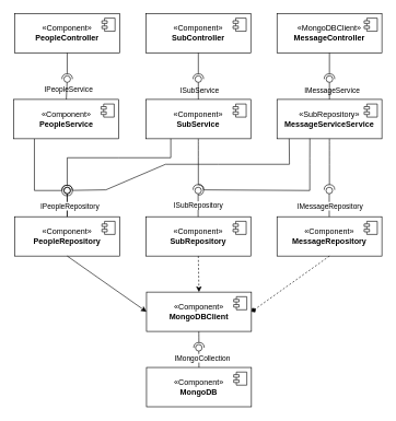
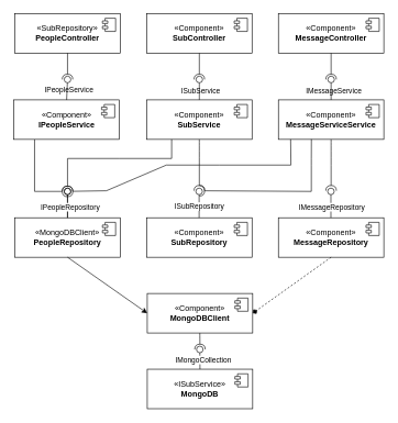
  <mxCell id="0" />
  <mxCell id="1" parent="0" />
- <mxCell id="2" value="«Component»&lt;br&gt;&lt;b&gt;PeopleController&lt;/b&gt;" style="html=1;dropTarget=0;whiteSpace=wrap;" vertex="1" parent="1"><mxGeometry x="22" y="20" width="160" height="60" as="geometry" /></mxCell>
+ <mxCell id="2" value="«SubRepository»&lt;br&gt;&lt;b&gt;PeopleController&lt;/b&gt;" style="html=1;dropTarget=0;whiteSpace=wrap;" vertex="1" parent="1"><mxGeometry x="22" y="20" width="160" height="60" as="geometry" /></mxCell>
  <mxCell id="3" value="" style="shape=module;jettyWidth=8;jettyHeight=4;" vertex="1" parent="2"><mxGeometry x="1" width="20" height="20" relative="1" as="geometry"><mxPoint x="-27" y="7" as="offset" /></mxGeometry></mxCell>
- <mxCell id="4" value="«Component»&lt;br&gt;&lt;b&gt;PeopleService&lt;/b&gt;" style="html=1;dropTarget=0;whiteSpace=wrap;" vertex="1" parent="1"><mxGeometry x="20.63" y="151" width="160" height="60" as="geometry" /></mxCell>
+ <mxCell id="4" value="«Component»&lt;br&gt;&lt;b&gt;IPeopleService&lt;/b&gt;" style="html=1;dropTarget=0;whiteSpace=wrap;" vertex="1" parent="1"><mxGeometry x="20.63" y="151" width="160" height="60" as="geometry" /></mxCell>
  <mxCell id="5" value="" style="shape=module;jettyWidth=8;jettyHeight=4;" vertex="1" parent="4"><mxGeometry x="1" width="20" height="20" relative="1" as="geometry"><mxPoint x="-27" y="7" as="offset" /></mxGeometry></mxCell>
  <mxCell id="6" value="" style="rounded=0;orthogonalLoop=1;jettySize=auto;html=1;endArrow=halfCircle;endFill=0;endSize=6;strokeWidth=1;sketch=0;exitX=0.5;exitY=1;exitDx=0;exitDy=0;" edge="1" parent="1" source="2"><mxGeometry relative="1" as="geometry"><mxPoint x="112" y="115" as="sourcePoint" /><mxPoint x="102" y="120" as="targetPoint" /></mxGeometry></mxCell>
  <mxCell id="7" value="IPeopleService" style="edgeLabel;html=1;align=center;verticalAlign=middle;resizable=0;points=[];" vertex="1" connectable="0" parent="6"><mxGeometry x="0.167" relative="1" as="geometry"><mxPoint x="1" y="32" as="offset" /></mxGeometry></mxCell>
  <mxCell id="8" value="" style="rounded=0;orthogonalLoop=1;jettySize=auto;html=1;endArrow=oval;endFill=0;sketch=0;sourcePerimeterSpacing=0;targetPerimeterSpacing=0;endSize=10;exitX=0.5;exitY=0;exitDx=0;exitDy=0;" edge="1" parent="1" source="4"><mxGeometry relative="1" as="geometry"><mxPoint x="72" y="115" as="sourcePoint" /><mxPoint x="102" y="120" as="targetPoint" /></mxGeometry></mxCell>
  <mxCell id="9" value="" style="ellipse;whiteSpace=wrap;html=1;align=center;aspect=fixed;fillColor=none;strokeColor=none;resizable=0;perimeter=centerPerimeter;rotatable=0;allowArrows=0;points=[];outlineConnect=1;" vertex="1" parent="1"><mxGeometry x="87" y="110" width="10" height="10" as="geometry" /></mxCell>
  <mxCell id="10" value="«Component»&lt;br&gt;&lt;b&gt;SubController&lt;/b&gt;" style="html=1;dropTarget=0;whiteSpace=wrap;" vertex="1" parent="1"><mxGeometry x="222" y="20" width="160" height="60" as="geometry" /></mxCell>
  <mxCell id="11" value="" style="shape=module;jettyWidth=8;jettyHeight=4;" vertex="1" parent="10"><mxGeometry x="1" width="20" height="20" relative="1" as="geometry"><mxPoint x="-27" y="7" as="offset" /></mxGeometry></mxCell>
  <mxCell id="12" value="«Component»&lt;br&gt;&lt;b&gt;SubService&lt;/b&gt;" style="html=1;dropTarget=0;whiteSpace=wrap;" vertex="1" parent="1"><mxGeometry x="222" y="151" width="160" height="60" as="geometry" /></mxCell>
  <mxCell id="13" value="" style="shape=module;jettyWidth=8;jettyHeight=4;" vertex="1" parent="12"><mxGeometry x="1" width="20" height="20" relative="1" as="geometry"><mxPoint x="-27" y="7" as="offset" /></mxGeometry></mxCell>
  <mxCell id="14" value="" style="rounded=0;orthogonalLoop=1;jettySize=auto;html=1;endArrow=halfCircle;endFill=0;endSize=6;strokeWidth=1;sketch=0;exitX=0.5;exitY=1;exitDx=0;exitDy=0;" edge="1" parent="1" source="10"><mxGeometry relative="1" as="geometry"><mxPoint x="312" y="115" as="sourcePoint" /><mxPoint x="302" y="120" as="targetPoint" /></mxGeometry></mxCell>
  <mxCell id="15" value="ISubService" style="edgeLabel;html=1;align=center;verticalAlign=middle;resizable=0;points=[];" vertex="1" connectable="0" parent="14"><mxGeometry x="0.167" relative="1" as="geometry"><mxPoint x="1" y="34" as="offset" /></mxGeometry></mxCell>
  <mxCell id="16" value="" style="rounded=0;orthogonalLoop=1;jettySize=auto;html=1;endArrow=oval;endFill=0;sketch=0;sourcePerimeterSpacing=0;targetPerimeterSpacing=0;endSize=10;exitX=0.5;exitY=0;exitDx=0;exitDy=0;" edge="1" parent="1" source="12"><mxGeometry relative="1" as="geometry"><mxPoint x="272" y="115" as="sourcePoint" /><mxPoint x="302" y="120" as="targetPoint" /></mxGeometry></mxCell>
  <mxCell id="17" value="" style="ellipse;whiteSpace=wrap;html=1;align=center;aspect=fixed;fillColor=none;strokeColor=none;resizable=0;perimeter=centerPerimeter;rotatable=0;allowArrows=0;points=[];outlineConnect=1;" vertex="1" parent="1"><mxGeometry x="287" y="110" width="10" height="10" as="geometry" /></mxCell>
- <mxCell id="18" value="«MongoDBClient»&lt;br&gt;&lt;b&gt;MessageController&lt;/b&gt;" style="html=1;dropTarget=0;whiteSpace=wrap;" vertex="1" parent="1"><mxGeometry x="422" y="20" width="160" height="60" as="geometry" /></mxCell>
+ <mxCell id="18" value="«Component»&lt;br&gt;&lt;b&gt;MessageController&lt;/b&gt;" style="html=1;dropTarget=0;whiteSpace=wrap;" vertex="1" parent="1"><mxGeometry x="422" y="20" width="160" height="60" as="geometry" /></mxCell>
  <mxCell id="19" value="" style="shape=module;jettyWidth=8;jettyHeight=4;" vertex="1" parent="18"><mxGeometry x="1" width="20" height="20" relative="1" as="geometry"><mxPoint x="-27" y="7" as="offset" /></mxGeometry></mxCell>
- <mxCell id="20" value="«SubRepository»&lt;br&gt;&lt;b&gt;MessageServiceService&lt;/b&gt;" style="html=1;dropTarget=0;whiteSpace=wrap;" vertex="1" parent="1"><mxGeometry x="422" y="151" width="160" height="60" as="geometry" /></mxCell>
+ <mxCell id="20" value="«Component»&lt;br&gt;&lt;b&gt;MessageServiceService&lt;/b&gt;" style="html=1;dropTarget=0;whiteSpace=wrap;" vertex="1" parent="1"><mxGeometry x="422" y="151" width="160" height="60" as="geometry" /></mxCell>
  <mxCell id="21" value="" style="shape=module;jettyWidth=8;jettyHeight=4;" vertex="1" parent="20"><mxGeometry x="1" width="20" height="20" relative="1" as="geometry"><mxPoint x="-27" y="7" as="offset" /></mxGeometry></mxCell>
  <mxCell id="22" value="" style="rounded=0;orthogonalLoop=1;jettySize=auto;html=1;endArrow=halfCircle;endFill=0;endSize=6;strokeWidth=1;sketch=0;exitX=0.5;exitY=1;exitDx=0;exitDy=0;" edge="1" parent="1" source="18"><mxGeometry relative="1" as="geometry"><mxPoint x="512" y="115" as="sourcePoint" /><mxPoint x="502" y="120" as="targetPoint" /></mxGeometry></mxCell>
  <mxCell id="23" value="IMessageService" style="edgeLabel;html=1;align=center;verticalAlign=middle;resizable=0;points=[];" vertex="1" connectable="0" parent="22"><mxGeometry x="0.167" relative="1" as="geometry"><mxPoint x="3" y="34" as="offset" /></mxGeometry></mxCell>
  <mxCell id="24" value="" style="rounded=0;orthogonalLoop=1;jettySize=auto;html=1;endArrow=oval;endFill=0;sketch=0;sourcePerimeterSpacing=0;targetPerimeterSpacing=0;endSize=10;exitX=0.5;exitY=0;exitDx=0;exitDy=0;" edge="1" parent="1" source="20"><mxGeometry relative="1" as="geometry"><mxPoint x="472" y="115" as="sourcePoint" /><mxPoint x="502" y="120" as="targetPoint" /></mxGeometry></mxCell>
  <mxCell id="25" value="" style="ellipse;whiteSpace=wrap;html=1;align=center;aspect=fixed;fillColor=none;strokeColor=none;resizable=0;perimeter=centerPerimeter;rotatable=0;allowArrows=0;points=[];outlineConnect=1;" vertex="1" parent="1"><mxGeometry x="487" y="110" width="10" height="10" as="geometry" /></mxCell>
- <mxCell id="26" value="«Component»&lt;br&gt;&lt;b&gt;PeopleRepository&lt;/b&gt;" style="html=1;dropTarget=0;whiteSpace=wrap;" vertex="1" parent="1"><mxGeometry x="22" y="330" width="160" height="60" as="geometry" /></mxCell>
+ <mxCell id="26" value="«MongoDBClient»&lt;br&gt;&lt;b&gt;PeopleRepository&lt;/b&gt;" style="html=1;dropTarget=0;whiteSpace=wrap;" vertex="1" parent="1"><mxGeometry x="22" y="330" width="160" height="60" as="geometry" /></mxCell>
  <mxCell id="27" value="" style="shape=module;jettyWidth=8;jettyHeight=4;" vertex="1" parent="26"><mxGeometry x="1" width="20" height="20" relative="1" as="geometry"><mxPoint x="-27" y="7" as="offset" /></mxGeometry></mxCell>
  <mxCell id="28" value="«Component»&lt;br&gt;&lt;b&gt;SubRepository&lt;/b&gt;" style="html=1;dropTarget=0;whiteSpace=wrap;" vertex="1" parent="1"><mxGeometry x="222" y="330" width="160" height="60" as="geometry" /></mxCell>
  <mxCell id="29" value="" style="shape=module;jettyWidth=8;jettyHeight=4;" vertex="1" parent="28"><mxGeometry x="1" width="20" height="20" relative="1" as="geometry"><mxPoint x="-27" y="7" as="offset" /></mxGeometry></mxCell>
  <mxCell id="30" value="«Component»&lt;br&gt;&lt;b&gt;MessageRepository&lt;/b&gt;" style="html=1;dropTarget=0;whiteSpace=wrap;" vertex="1" parent="1"><mxGeometry x="422" y="330" width="160" height="60" as="geometry" /></mxCell>
  <mxCell id="31" value="" style="shape=module;jettyWidth=8;jettyHeight=4;" vertex="1" parent="30"><mxGeometry x="1" width="20" height="20" relative="1" as="geometry"><mxPoint x="-27" y="7" as="offset" /></mxGeometry></mxCell>
  <mxCell id="32" value="" style="rounded=0;orthogonalLoop=1;jettySize=auto;html=1;endArrow=halfCircle;endFill=0;endSize=6;strokeWidth=1;sketch=0;exitX=0.196;exitY=1.003;exitDx=0;exitDy=0;exitPerimeter=0;" edge="1" parent="1" source="4"><mxGeometry relative="1" as="geometry"><mxPoint x="152" y="285" as="sourcePoint" /><mxPoint x="102" y="290" as="targetPoint" /><Array as="points"><mxPoint x="52" y="290" /></Array></mxGeometry></mxCell>
  <mxCell id="33" value="" style="rounded=0;orthogonalLoop=1;jettySize=auto;html=1;endArrow=oval;endFill=0;sketch=0;sourcePerimeterSpacing=0;targetPerimeterSpacing=0;endSize=10;exitX=0.5;exitY=0;exitDx=0;exitDy=0;" edge="1" parent="1" source="26"><mxGeometry relative="1" as="geometry"><mxPoint x="112" y="285" as="sourcePoint" /><mxPoint x="102" y="290" as="targetPoint" /></mxGeometry></mxCell>
  <mxCell id="34" value="" style="ellipse;whiteSpace=wrap;html=1;align=center;aspect=fixed;fillColor=none;strokeColor=none;resizable=0;perimeter=centerPerimeter;rotatable=0;allowArrows=0;points=[];outlineConnect=1;" vertex="1" parent="1"><mxGeometry x="127" y="280" width="10" height="10" as="geometry" /></mxCell>
  <mxCell id="35" value="" style="rounded=0;orthogonalLoop=1;jettySize=auto;html=1;endArrow=oval;endFill=0;sketch=0;sourcePerimeterSpacing=0;targetPerimeterSpacing=0;endSize=10;exitX=0.5;exitY=0;exitDx=0;exitDy=0;" edge="1" parent="1"><mxGeometry relative="1" as="geometry"><mxPoint x="102" y="330" as="sourcePoint" /><mxPoint x="102" y="290" as="targetPoint" /></mxGeometry></mxCell>
  <mxCell id="36" value="IPeopleRepository" style="edgeLabel;html=1;align=center;verticalAlign=middle;resizable=0;points=[];" vertex="1" connectable="0" parent="35"><mxGeometry x="-0.45" y="-1" relative="1" as="geometry"><mxPoint x="2" y="-6" as="offset" /></mxGeometry></mxCell>
  <mxCell id="37" value="" style="rounded=0;orthogonalLoop=1;jettySize=auto;html=1;endArrow=oval;endFill=0;sketch=0;sourcePerimeterSpacing=0;targetPerimeterSpacing=0;endSize=10;exitX=0.5;exitY=0;exitDx=0;exitDy=0;" edge="1" parent="1"><mxGeometry relative="1" as="geometry"><mxPoint x="301.71" y="330" as="sourcePoint" /><mxPoint x="301.71" y="290" as="targetPoint" /></mxGeometry></mxCell>
  <mxCell id="38" value="ISubRepository" style="edgeLabel;html=1;align=center;verticalAlign=middle;resizable=0;points=[];" vertex="1" connectable="0" parent="37"><mxGeometry x="-0.35" relative="1" as="geometry"><mxPoint y="-5" as="offset" /></mxGeometry></mxCell>
  <mxCell id="39" value="" style="rounded=0;orthogonalLoop=1;jettySize=auto;html=1;endArrow=oval;endFill=0;sketch=0;sourcePerimeterSpacing=0;targetPerimeterSpacing=0;endSize=10;exitX=0.5;exitY=0;exitDx=0;exitDy=0;" edge="1" parent="1"><mxGeometry relative="1" as="geometry"><mxPoint x="501.72" y="330" as="sourcePoint" /><mxPoint x="501.72" y="290" as="targetPoint" /></mxGeometry></mxCell>
  <mxCell id="40" value="IMessageRepository" style="edgeLabel;html=1;align=center;verticalAlign=middle;resizable=0;points=[];" vertex="1" connectable="0" parent="39"><mxGeometry x="-0.167" y="-1" relative="1" as="geometry"><mxPoint as="offset" /></mxGeometry></mxCell>
  <mxCell id="41" value="" style="rounded=0;orthogonalLoop=1;jettySize=auto;html=1;endArrow=halfCircle;endFill=0;endSize=6;strokeWidth=1;sketch=0;exitX=0.25;exitY=1;exitDx=0;exitDy=0;" edge="1" parent="1"><mxGeometry relative="1" as="geometry"><mxPoint x="260" y="211" as="sourcePoint" /><mxPoint x="102" y="290" as="targetPoint" /><Array as="points"><mxPoint x="260" y="240" /><mxPoint x="180" y="240" /><mxPoint x="102" y="240" /></Array></mxGeometry></mxCell>
  <mxCell id="42" value="" style="rounded=0;orthogonalLoop=1;jettySize=auto;html=1;endArrow=halfCircle;endFill=0;endSize=6;strokeWidth=1;sketch=0;fontSize=12;curved=1;exitX=0.5;exitY=1;exitDx=0;exitDy=0;" edge="1" parent="1" source="12"><mxGeometry relative="1" as="geometry"><mxPoint x="302" y="215" as="sourcePoint" /><mxPoint x="302" y="289" as="targetPoint" /></mxGeometry></mxCell>
  <mxCell id="43" value="" style="ellipse;whiteSpace=wrap;html=1;align=center;aspect=fixed;fillColor=none;strokeColor=none;resizable=0;perimeter=centerPerimeter;rotatable=0;allowArrows=0;points=[];outlineConnect=1;" vertex="1" parent="1"><mxGeometry x="302" y="284" width="10" height="10" as="geometry" /></mxCell>
  <mxCell id="44" value="" style="ellipse;whiteSpace=wrap;html=1;align=center;aspect=fixed;fillColor=none;strokeColor=none;resizable=0;perimeter=centerPerimeter;rotatable=0;allowArrows=0;points=[];outlineConnect=1;" vertex="1" parent="1"><mxGeometry x="402" y="250" width="10" height="10" as="geometry" /></mxCell>
  <mxCell id="45" value="" style="rounded=0;orthogonalLoop=1;jettySize=auto;html=1;endArrow=halfCircle;endFill=0;endSize=6;strokeWidth=1;sketch=0;exitX=0.116;exitY=0.998;exitDx=0;exitDy=0;exitPerimeter=0;" edge="1" parent="1" source="20"><mxGeometry relative="1" as="geometry"><mxPoint x="410" y="230" as="sourcePoint" /><mxPoint x="102" y="290" as="targetPoint" /><Array as="points"><mxPoint x="441" y="250" /><mxPoint x="332" y="250" /><mxPoint x="252" y="250" /><mxPoint x="161" y="289" /></Array></mxGeometry></mxCell>
  <mxCell id="46" value="" style="rounded=0;orthogonalLoop=1;jettySize=auto;html=1;endArrow=halfCircle;endFill=0;endSize=6;strokeWidth=1;sketch=0;exitX=0.313;exitY=0.995;exitDx=0;exitDy=0;exitPerimeter=0;" edge="1" parent="1"><mxGeometry relative="1" as="geometry"><mxPoint x="472.08" y="210.7" as="sourcePoint" /><mxPoint x="302" y="289" as="targetPoint" /><Array as="points"><mxPoint x="472" y="240" /><mxPoint x="472" y="250" /><mxPoint x="472" y="290" /></Array></mxGeometry></mxCell>
  <mxCell id="47" value="" style="rounded=0;orthogonalLoop=1;jettySize=auto;html=1;endArrow=halfCircle;endFill=0;endSize=6;strokeWidth=1;sketch=0;fontSize=12;curved=1;exitX=0.5;exitY=1;exitDx=0;exitDy=0;" edge="1" target="48" parent="1" source="20"><mxGeometry relative="1" as="geometry"><mxPoint x="522" y="289" as="sourcePoint" /></mxGeometry></mxCell>
  <mxCell id="48" value="" style="ellipse;whiteSpace=wrap;html=1;align=center;aspect=fixed;fillColor=none;strokeColor=none;resizable=0;perimeter=centerPerimeter;rotatable=0;allowArrows=0;points=[];outlineConnect=1;" vertex="1" parent="1"><mxGeometry x="497" y="284" width="10" height="10" as="geometry" /></mxCell>
  <mxCell id="49" value="«Component»&lt;br&gt;&lt;b&gt;MongoDBClient&lt;/b&gt;" style="html=1;dropTarget=0;whiteSpace=wrap;" vertex="1" parent="1"><mxGeometry x="223" y="445" width="160" height="60" as="geometry" /></mxCell>
  <mxCell id="50" value="" style="shape=module;jettyWidth=8;jettyHeight=4;" vertex="1" parent="49"><mxGeometry x="1" width="20" height="20" relative="1" as="geometry"><mxPoint x="-27" y="7" as="offset" /></mxGeometry></mxCell>
  <mxCell id="51" value="" style="endArrow=classic;html=1;rounded=0;dashed=0;entryX=0;entryY=0.5;entryDx=0;entryDy=0;exitX=0.5;exitY=1;exitDx=0;exitDy=0;" edge="1" parent="1" source="26" target="49"><mxGeometry width="50" height="50" relative="1" as="geometry"><mxPoint x="132" y="490" as="sourcePoint" /><mxPoint x="182" y="440" as="targetPoint" /></mxGeometry></mxCell>
- <mxCell id="52" value="" style="endArrow=classic;html=1;rounded=0;dashed=1;entryX=0.5;entryY=0;entryDx=0;entryDy=0;exitX=0.5;exitY=1;exitDx=0;exitDy=0;" edge="1" parent="1" source="28" target="49"><mxGeometry width="50" height="50" relative="1" as="geometry"><mxPoint x="142" y="490" as="sourcePoint" /><mxPoint x="262" y="570" as="targetPoint" /></mxGeometry></mxCell>
  <mxCell id="53" value="" style="endArrow=diamond;html=1;rounded=0;dashed=1;entryX=1;entryY=0.5;entryDx=0;entryDy=0;exitX=0.5;exitY=1;exitDx=0;exitDy=0;" edge="1" parent="1" source="30" target="49"><mxGeometry width="50" height="50" relative="1" as="geometry"><mxPoint x="422" y="460" as="sourcePoint" /><mxPoint x="542" y="540" as="targetPoint" /></mxGeometry></mxCell>
- <mxCell id="54" value="«Component»&lt;br&gt;&lt;b&gt;MongoDB&lt;/b&gt;" style="html=1;dropTarget=0;whiteSpace=wrap;" vertex="1" parent="1"><mxGeometry x="223" y="560" width="160" height="60" as="geometry" /></mxCell>
+ <mxCell id="54" value="«ISubService»&lt;br&gt;&lt;b&gt;MongoDB&lt;/b&gt;" style="html=1;dropTarget=0;whiteSpace=wrap;" vertex="1" parent="1"><mxGeometry x="223" y="560" width="160" height="60" as="geometry" /></mxCell>
  <mxCell id="55" value="" style="shape=module;jettyWidth=8;jettyHeight=4;" vertex="1" parent="54"><mxGeometry x="1" width="20" height="20" relative="1" as="geometry"><mxPoint x="-27" y="7" as="offset" /></mxGeometry></mxCell>
  <mxCell id="56" value="" style="rounded=0;orthogonalLoop=1;jettySize=auto;html=1;endArrow=halfCircle;endFill=0;endSize=6;strokeWidth=1;sketch=0;fontSize=12;curved=1;exitX=0.5;exitY=1;exitDx=0;exitDy=0;" edge="1" parent="1"><mxGeometry relative="1" as="geometry"><mxPoint x="302.77" y="505" as="sourcePoint" /><mxPoint x="303" y="530" as="targetPoint" /></mxGeometry></mxCell>
  <mxCell id="57" value="" style="ellipse;whiteSpace=wrap;html=1;align=center;aspect=fixed;fillColor=none;strokeColor=none;resizable=0;perimeter=centerPerimeter;rotatable=0;allowArrows=0;points=[];outlineConnect=1;" vertex="1" parent="1"><mxGeometry x="492" y="290" width="10" height="10" as="geometry" /></mxCell>
  <mxCell id="58" value="" style="ellipse;whiteSpace=wrap;html=1;align=center;aspect=fixed;fillColor=none;strokeColor=none;resizable=0;perimeter=centerPerimeter;rotatable=0;allowArrows=0;points=[];outlineConnect=1;" vertex="1" parent="1"><mxGeometry x="502" y="290" width="10" height="10" as="geometry" /></mxCell>
  <mxCell id="59" value="" style="rounded=0;orthogonalLoop=1;jettySize=auto;html=1;endArrow=oval;endFill=0;sketch=0;sourcePerimeterSpacing=0;targetPerimeterSpacing=0;endSize=10;exitX=0.5;exitY=0;exitDx=0;exitDy=0;" edge="1" parent="1" source="54"><mxGeometry relative="1" as="geometry"><mxPoint x="302" y="560" as="sourcePoint" /><mxPoint x="302.74" y="530" as="targetPoint" /></mxGeometry></mxCell>
  <mxCell id="60" value="IMongoCollection" style="edgeLabel;html=1;align=center;verticalAlign=middle;resizable=0;points=[];" vertex="1" connectable="0" parent="59"><mxGeometry x="-0.167" y="-1" relative="1" as="geometry"><mxPoint x="4" y="-2" as="offset" /></mxGeometry></mxCell>
